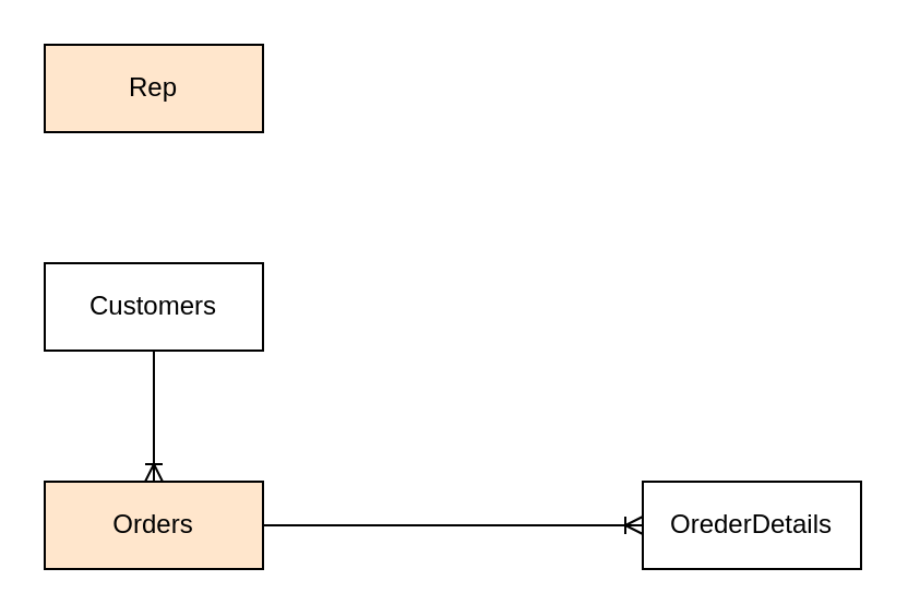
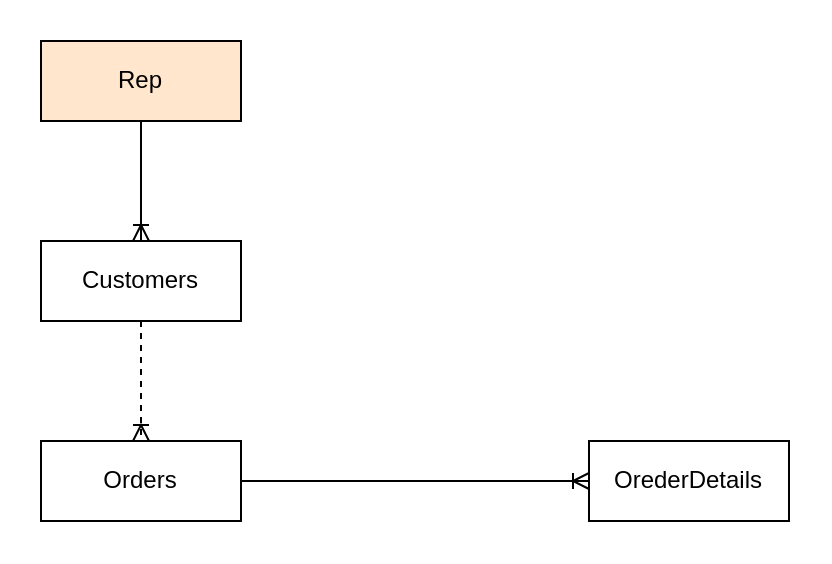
  <mxCell id="0" />
  <mxCell id="1" parent="0" />
  <mxCell id="2" value="Rep" style="whiteSpace=wrap;html=1;align=center;fillColor=#ffe6cc;" vertex="1" parent="1"><mxGeometry x="20" y="20" width="100" height="40" as="geometry" /></mxCell>
  <mxCell id="3" value="Customers" style="whiteSpace=wrap;html=1;align=center;" vertex="1" parent="1"><mxGeometry x="20" y="120" width="100" height="40" as="geometry" /></mxCell>
- <mxCell id="4" value="Orders" style="whiteSpace=wrap;html=1;align=center;fillColor=#ffe6cc;" vertex="1" parent="1"><mxGeometry x="20" y="220" width="100" height="40" as="geometry" /></mxCell>
+ <mxCell id="4" value="Orders" style="whiteSpace=wrap;html=1;align=center;" vertex="1" parent="1"><mxGeometry x="20" y="220" width="100" height="40" as="geometry" /></mxCell>
  <mxCell id="5" value="OrederDetails" style="whiteSpace=wrap;html=1;align=center;" vertex="1" parent="1"><mxGeometry x="294" y="220" width="100" height="40" as="geometry" /></mxCell>
- <mxCell id="7" value="" style="fontSize=12;html=1;endArrow=ERoneToMany;rounded=0;exitX=0.5;exitY=1;exitDx=0;exitDy=0;entryX=0.5;entryY=0;entryDx=0;entryDy=0;" edge="1" parent="1" source="3" target="4"><mxGeometry width="100" height="100" relative="1" as="geometry"><mxPoint x="140" y="200" as="sourcePoint" /><mxPoint x="240" y="100" as="targetPoint" /></mxGeometry></mxCell>
+ <mxCell id="6" value="" style="fontSize=12;html=1;endArrow=ERoneToMany;rounded=0;" edge="1" parent="1" source="2" target="3"><mxGeometry width="100" height="100" relative="1" as="geometry"><mxPoint x="200" y="110" as="sourcePoint" /><mxPoint x="300" y="10" as="targetPoint" /></mxGeometry></mxCell>
+ <mxCell id="7" value="" style="fontSize=12;html=1;endArrow=ERoneToMany;rounded=0;exitX=0.5;exitY=1;exitDx=0;exitDy=0;entryX=0.5;entryY=0;entryDx=0;entryDy=0;dashed=1;" edge="1" parent="1" source="3" target="4"><mxGeometry width="100" height="100" relative="1" as="geometry"><mxPoint x="140" y="200" as="sourcePoint" /><mxPoint x="240" y="100" as="targetPoint" /></mxGeometry></mxCell>
  <mxCell id="8" value="" style="fontSize=12;html=1;endArrow=ERoneToMany;rounded=0;exitX=1;exitY=0.5;exitDx=0;exitDy=0;entryX=0;entryY=0.5;entryDx=0;entryDy=0;" edge="1" parent="1" source="4" target="5"><mxGeometry width="100" height="100" relative="1" as="geometry"><mxPoint x="190" y="280" as="sourcePoint" /><mxPoint x="290" y="180" as="targetPoint" /></mxGeometry></mxCell>
